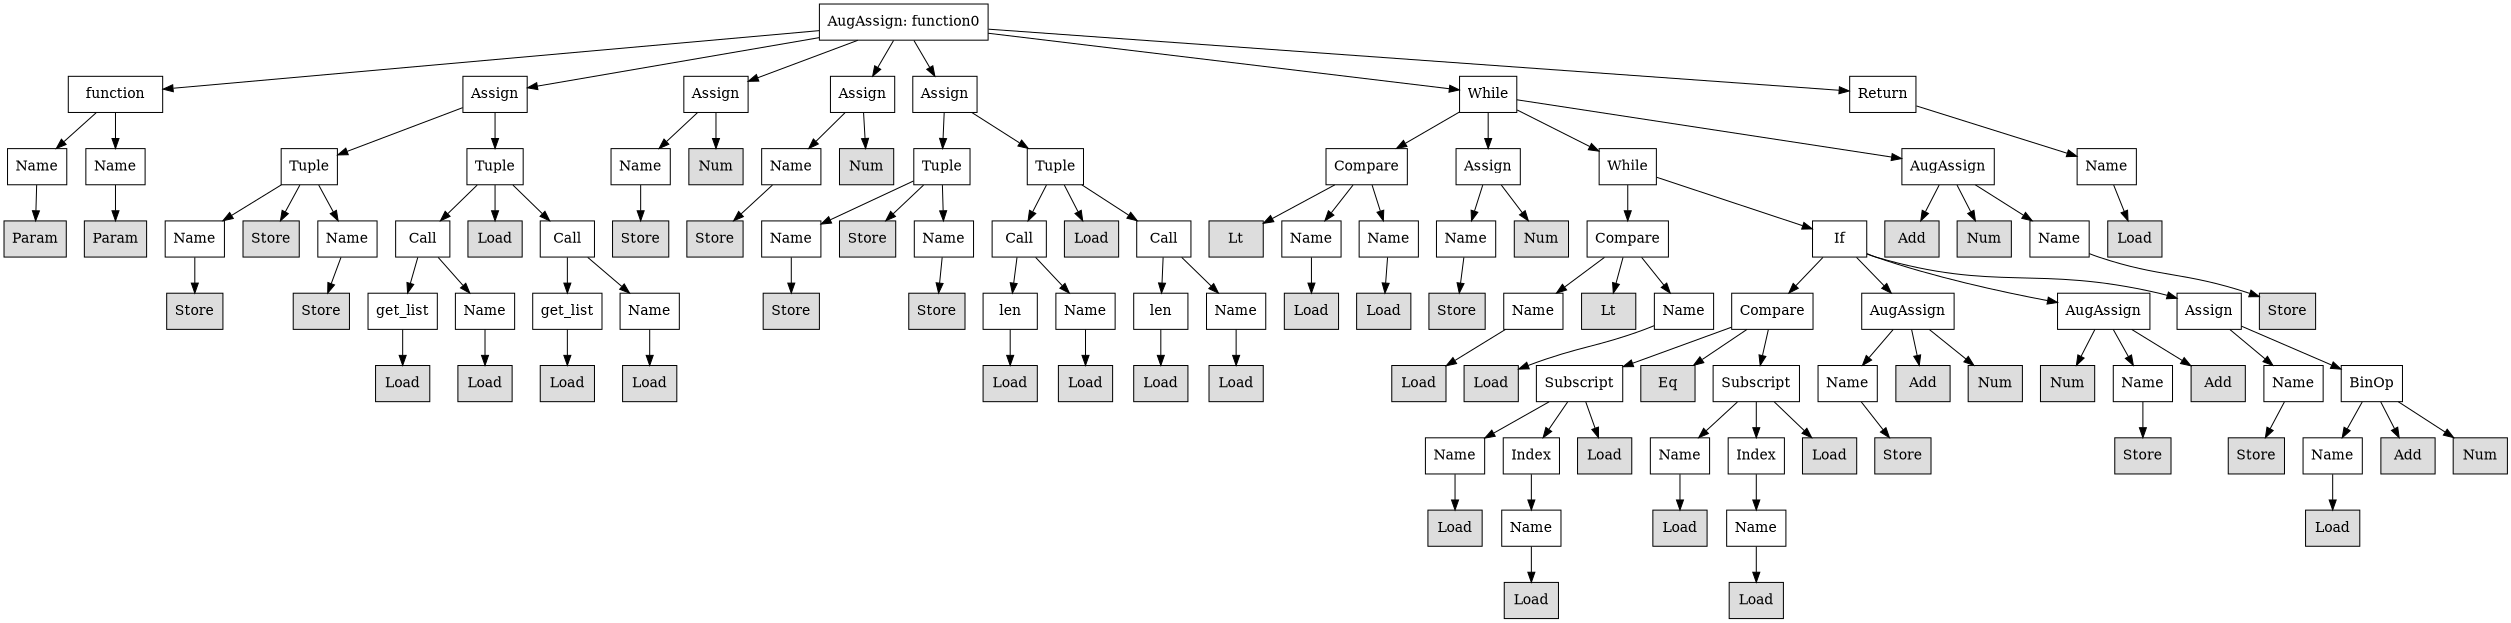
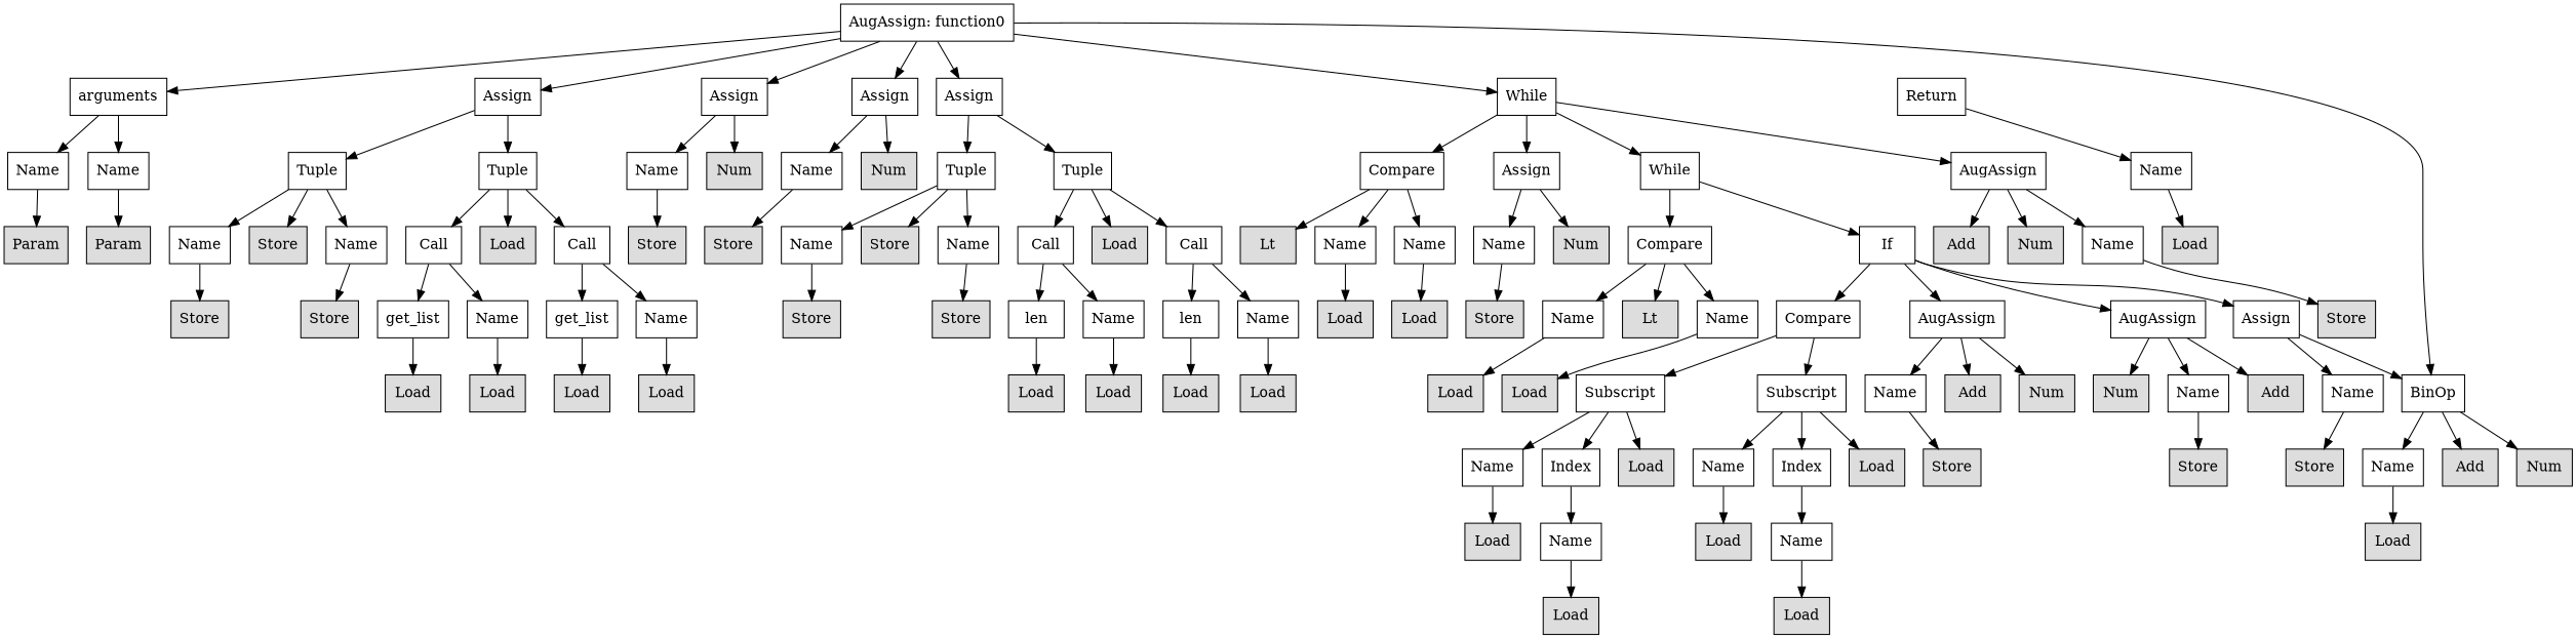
  digraph {
    node [shape=rect]
    n1 [label="AugAssign: function0"]
-   n2 [label=function]
+   n2 [label=arguments]
    n3 [label=Assign]
    n4 [label=Assign]
    n5 [label=Assign]
    n6 [label=Assign]
    n7 [label=While]
    n8 [label=Return]
    n9 [label=Name]
    n10 [label=Name]
    n11 [label=Tuple]
    n12 [label=Tuple]
    n13 [label=Name]
    n14 [fillcolor="#dddddd" label=Num style=filled]
    n15 [label=Name]
    n16 [fillcolor="#dddddd" label=Num style=filled]
    n17 [label=Tuple]
    n18 [label=Tuple]
    n19 [label=Compare]
    n20 [label=Assign]
    n21 [label=While]
    n22 [label=AugAssign]
    n23 [label=Name]
    n24 [fillcolor="#dddddd" label=Param style=filled]
    n25 [fillcolor="#dddddd" label=Param style=filled]
    n26 [label=Name]
    n27 [label=Name]
    n28 [fillcolor="#dddddd" label=Store style=filled]
    n29 [label=Call]
    n30 [label=Call]
    n31 [fillcolor="#dddddd" label=Load style=filled]
    n32 [fillcolor="#dddddd" label=Store style=filled]
    n33 [fillcolor="#dddddd" label=Store style=filled]
    n34 [label=Name]
    n35 [label=Name]
    n36 [fillcolor="#dddddd" label=Store style=filled]
    n37 [label=Call]
    n38 [label=Call]
    n39 [fillcolor="#dddddd" label=Load style=filled]
    n40 [label=Name]
    n41 [fillcolor="#dddddd" label=Lt style=filled]
    n42 [label=Name]
    n43 [label=Name]
    n44 [fillcolor="#dddddd" label=Num style=filled]
    n45 [label=Compare]
    n46 [label=If]
    n47 [label=Name]
    n48 [fillcolor="#dddddd" label=Add style=filled]
    n49 [fillcolor="#dddddd" label=Num style=filled]
    n50 [fillcolor="#dddddd" label=Load style=filled]
    n51 [fillcolor="#dddddd" label=Store style=filled]
    n52 [fillcolor="#dddddd" label=Store style=filled]
    n53 [label=get_list]
    n54 [label=Name]
    n55 [label=get_list]
    n56 [label=Name]
    n57 [fillcolor="#dddddd" label=Store style=filled]
    n58 [fillcolor="#dddddd" label=Store style=filled]
    n59 [label=len]
    n60 [label=Name]
    n61 [label=len]
    n62 [label=Name]
    n63 [fillcolor="#dddddd" label=Load style=filled]
    n64 [fillcolor="#dddddd" label=Load style=filled]
    n65 [fillcolor="#dddddd" label=Store style=filled]
    n66 [label=Name]
    n67 [fillcolor="#dddddd" label=Lt style=filled]
    n68 [label=Name]
    n69 [label=Compare]
    n70 [label=AugAssign]
    n71 [label=Assign]
    n72 [label=AugAssign]
    n73 [fillcolor="#dddddd" label=Store style=filled]
    n74 [fillcolor="#dddddd" label=Load style=filled]
    n75 [fillcolor="#dddddd" label=Load style=filled]
    n76 [fillcolor="#dddddd" label=Load style=filled]
    n77 [fillcolor="#dddddd" label=Load style=filled]
    n78 [fillcolor="#dddddd" label=Load style=filled]
    n79 [fillcolor="#dddddd" label=Load style=filled]
    n80 [fillcolor="#dddddd" label=Load style=filled]
    n81 [fillcolor="#dddddd" label=Load style=filled]
    n82 [fillcolor="#dddddd" label=Load style=filled]
    n83 [fillcolor="#dddddd" label=Load style=filled]
    n84 [label=Subscript]
-   n85 [fillcolor="#dddddd" label=Eq style=filled]
    n86 [label=Subscript]
    n87 [label=Name]
    n88 [fillcolor="#dddddd" label=Add style=filled]
    n89 [fillcolor="#dddddd" label=Num style=filled]
    n90 [label=Name]
    n91 [label=BinOp]
    n92 [label=Name]
    n93 [fillcolor="#dddddd" label=Add style=filled]
    n94 [fillcolor="#dddddd" label=Num style=filled]
    n95 [label=Name]
    n96 [label=Index]
    n97 [fillcolor="#dddddd" label=Load style=filled]
    n98 [label=Name]
    n99 [label=Index]
    n100 [fillcolor="#dddddd" label=Load style=filled]
    n101 [fillcolor="#dddddd" label=Store style=filled]
    n102 [fillcolor="#dddddd" label=Store style=filled]
    n103 [label=Name]
    n104 [fillcolor="#dddddd" label=Add style=filled]
    n105 [fillcolor="#dddddd" label=Num style=filled]
    n106 [fillcolor="#dddddd" label=Store style=filled]
    n107 [fillcolor="#dddddd" label=Load style=filled]
    n108 [label=Name]
    n109 [fillcolor="#dddddd" label=Load style=filled]
    n110 [label=Name]
    n111 [fillcolor="#dddddd" label=Load style=filled]
    n112 [fillcolor="#dddddd" label=Load style=filled]
    n113 [fillcolor="#dddddd" label=Load style=filled]
    n1 -> n2
    n1 -> n3
    n1 -> n4
    n1 -> n5
    n1 -> n6
    n1 -> n7
-   n1 -> n8
+   n1 -> n91
    n2 -> n9
    n2 -> n10
    n3 -> n11
    n3 -> n12
    n4 -> n13
    n4 -> n14
    n5 -> n15
    n5 -> n16
    n6 -> n17
    n6 -> n18
    n7 -> n19
    n7 -> n20
    n7 -> n21
    n7 -> n22
    n8 -> n23
    n9 -> n24
    n10 -> n25
    n11 -> n26
    n11 -> n27
    n11 -> n28
    n12 -> n29
    n12 -> n30
    n12 -> n31
    n13 -> n32
    n15 -> n33
    n17 -> n34
    n17 -> n35
    n17 -> n36
    n18 -> n37
    n18 -> n38
    n18 -> n39
    n19 -> n40
    n19 -> n41
    n19 -> n42
    n20 -> n43
    n20 -> n44
    n21 -> n45
    n21 -> n46
    n22 -> n47
    n22 -> n48
    n22 -> n49
    n23 -> n50
    n26 -> n51
    n27 -> n52
    n29 -> n53
    n29 -> n54
    n30 -> n55
    n30 -> n56
    n34 -> n57
    n35 -> n58
    n37 -> n59
    n37 -> n60
    n38 -> n61
    n38 -> n62
    n40 -> n63
    n42 -> n64
    n43 -> n65
    n45 -> n66
    n45 -> n67
    n45 -> n68
    n46 -> n69
    n46 -> n70
    n46 -> n71
    n46 -> n72
    n47 -> n73
    n53 -> n74
    n54 -> n75
    n55 -> n76
    n56 -> n77
    n59 -> n78
    n60 -> n79
    n61 -> n80
    n62 -> n81
    n66 -> n82
    n68 -> n83
    n69 -> n84
-   n69 -> n85
    n69 -> n86
    n70 -> n87
    n70 -> n88
    n70 -> n89
    n71 -> n90
    n71 -> n91
    n72 -> n92
    n72 -> n93
    n72 -> n94
    n84 -> n95
    n84 -> n96
    n84 -> n97
    n86 -> n98
    n86 -> n99
    n86 -> n100
    n87 -> n101
    n90 -> n102
    n91 -> n103
    n91 -> n104
    n91 -> n105
    n92 -> n106
    n95 -> n107
    n96 -> n108
    n98 -> n109
    n99 -> n110
    n103 -> n111
    n108 -> n112
    n110 -> n113
  }
